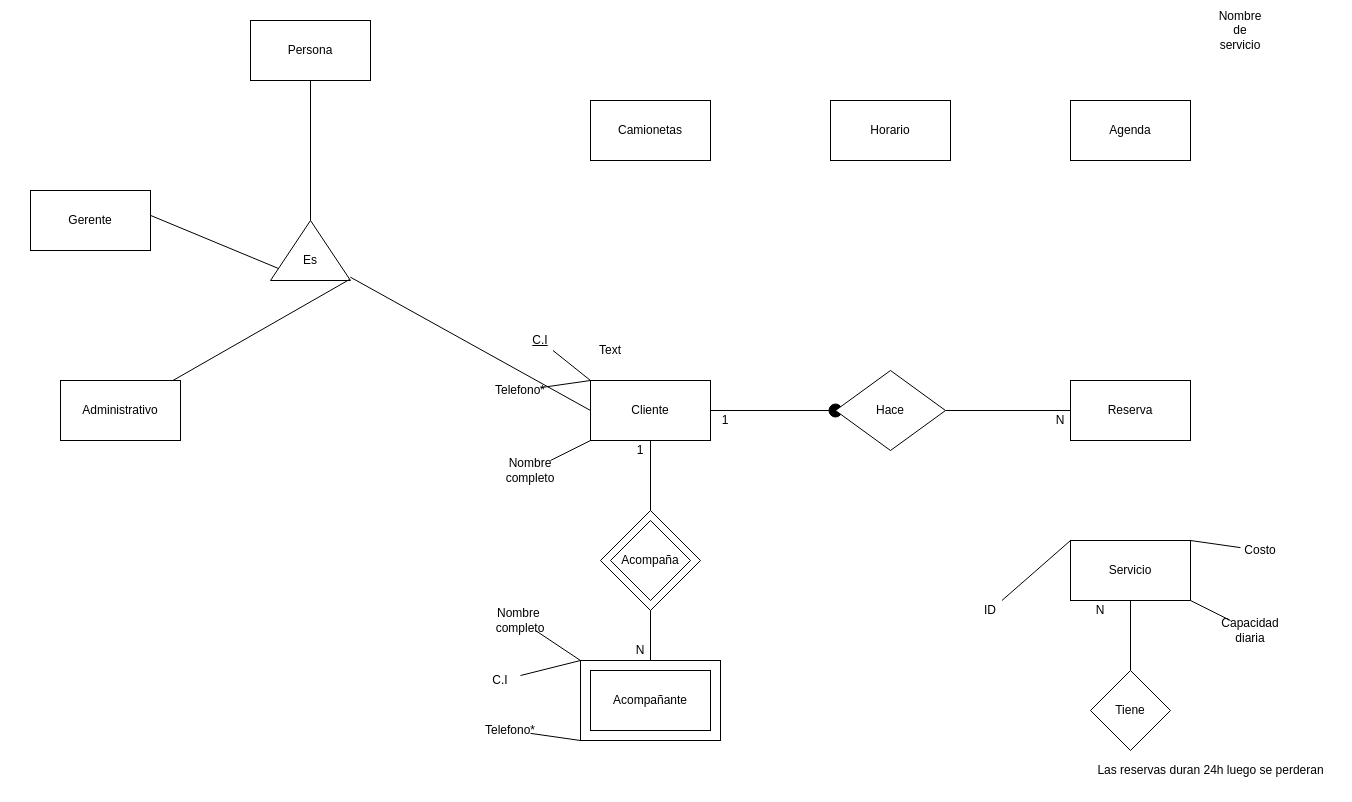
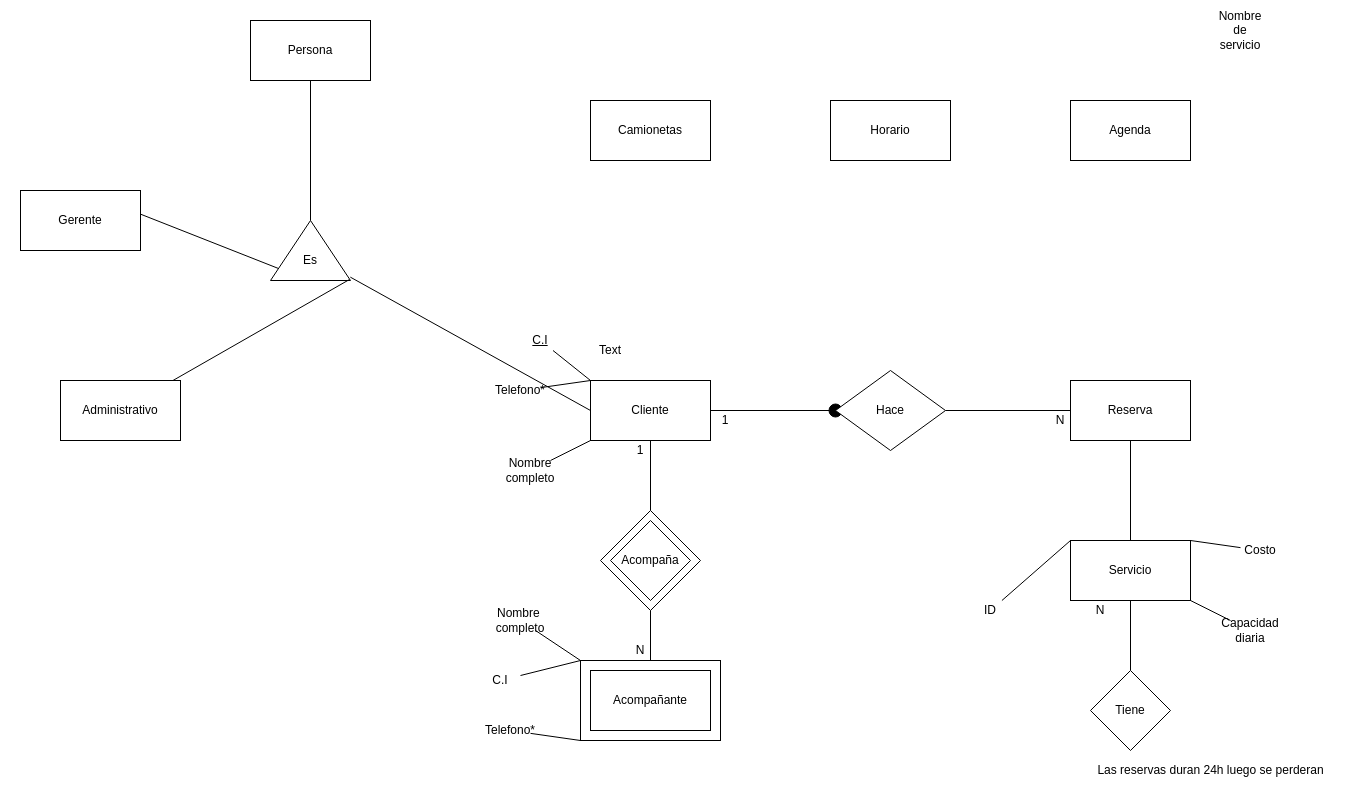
  <mxCell id="0" />
  <mxCell id="1" parent="0" />
  <mxCell id="2" value="" style="edgeStyle=orthogonalEdgeStyle;rounded=0;orthogonalLoop=1;jettySize=auto;html=1;endArrow=oval;endFill=1;endSize=13;" parent="1" source="3" target="5" edge="1"><mxGeometry relative="1" as="geometry" /></mxCell>
  <mxCell id="3" value="Cliente" style="rounded=0;whiteSpace=wrap;html=1;" parent="1" vertex="1"><mxGeometry x="590" y="380" width="120" height="60" as="geometry" /></mxCell>
  <mxCell id="4" value="" style="edgeStyle=orthogonalEdgeStyle;rounded=0;orthogonalLoop=1;jettySize=auto;html=1;endArrow=none;endFill=0;" parent="1" source="5" target="6" edge="1"><mxGeometry relative="1" as="geometry" /></mxCell>
  <mxCell id="5" value="Hace" style="rhombus;whiteSpace=wrap;html=1;rounded=0;" parent="1" vertex="1"><mxGeometry x="835" y="370" width="110" height="80" as="geometry" /></mxCell>
  <mxCell id="6" value="Reserva" style="whiteSpace=wrap;html=1;rounded=0;" parent="1" vertex="1"><mxGeometry x="1070" y="380" width="120" height="60" as="geometry" /></mxCell>
  <mxCell id="7" value="1" style="text;html=1;strokeColor=none;fillColor=none;align=center;verticalAlign=middle;whiteSpace=wrap;rounded=0;" parent="1" vertex="1"><mxGeometry x="710" y="410" width="30" height="20" as="geometry" /></mxCell>
  <mxCell id="8" value="N" style="text;html=1;strokeColor=none;fillColor=none;align=center;verticalAlign=middle;whiteSpace=wrap;rounded=0;" parent="1" vertex="1"><mxGeometry x="1040" y="410" width="40" height="20" as="geometry" /></mxCell>
+ <mxCell id="9" value="" style="edgeStyle=orthogonalEdgeStyle;rounded=0;orthogonalLoop=1;jettySize=auto;html=1;endArrow=none;endFill=0;endSize=13;strokeWidth=1;" edge="1" parent="1" source="10" target="6"><mxGeometry relative="1" as="geometry" /></mxCell>
  <mxCell id="10" value="Servicio" style="rounded=0;whiteSpace=wrap;html=1;" parent="1" vertex="1"><mxGeometry x="1070" y="540" width="120" height="60" as="geometry" /></mxCell>
  <mxCell id="11" value="Camionetas" style="rounded=0;whiteSpace=wrap;html=1;" parent="1" vertex="1"><mxGeometry x="590" y="100" width="120" height="60" as="geometry" /></mxCell>
  <mxCell id="12" value="Acompañante" style="rounded=0;whiteSpace=wrap;html=1;" parent="1" vertex="1"><mxGeometry x="590" y="670" width="120" height="60" as="geometry" /></mxCell>
  <mxCell id="13" value="Acompaña" style="rhombus;whiteSpace=wrap;html=1;rounded=0;" parent="1" vertex="1"><mxGeometry x="610" y="520" width="80" height="80" as="geometry" /></mxCell>
  <mxCell id="14" value="" style="edgeStyle=orthogonalEdgeStyle;rounded=0;orthogonalLoop=1;jettySize=auto;html=1;endArrow=none;endFill=0;" parent="1" source="16" target="17" edge="1"><mxGeometry relative="1" as="geometry" /></mxCell>
  <mxCell id="15" value="" style="edgeStyle=orthogonalEdgeStyle;rounded=0;orthogonalLoop=1;jettySize=auto;html=1;endArrow=none;endFill=0;" parent="1" source="16" target="3" edge="1"><mxGeometry relative="1" as="geometry" /></mxCell>
  <mxCell id="16" value="" style="rhombus;whiteSpace=wrap;html=1;fillColor=none;" parent="1" vertex="1"><mxGeometry x="600" y="510" width="100" height="100" as="geometry" /></mxCell>
  <mxCell id="17" value="" style="rounded=0;whiteSpace=wrap;html=1;fillColor=none;" parent="1" vertex="1"><mxGeometry x="580" y="660" width="140" height="80" as="geometry" /></mxCell>
  <mxCell id="18" value="1" style="text;html=1;strokeColor=none;fillColor=none;align=center;verticalAlign=middle;whiteSpace=wrap;rounded=0;" parent="1" vertex="1"><mxGeometry x="620" y="440" width="40" height="20" as="geometry" /></mxCell>
  <mxCell id="19" value="N" style="text;html=1;strokeColor=none;fillColor=none;align=center;verticalAlign=middle;whiteSpace=wrap;rounded=0;" parent="1" vertex="1"><mxGeometry x="620" y="640" width="40" height="20" as="geometry" /></mxCell>
  <mxCell id="20" value="Agenda" style="rounded=0;whiteSpace=wrap;html=1;" parent="1" vertex="1"><mxGeometry x="1070" y="100" width="120" height="60" as="geometry" /></mxCell>
  <mxCell id="21" value="Las reservas duran 24h luego se perderan" style="text;html=1;align=center;verticalAlign=middle;resizable=0;points=[];autosize=1;" parent="1" vertex="1"><mxGeometry x="1090" y="760" width="240" height="20" as="geometry" /></mxCell>
  <mxCell id="22" value="" style="endArrow=none;html=1;exitX=0;exitY=0;exitDx=0;exitDy=0;" parent="1" source="3" target="23" edge="1"><mxGeometry width="50" height="50" relative="1" as="geometry"><mxPoint x="540" y="380" as="sourcePoint" /><mxPoint x="540" y="340" as="targetPoint" /></mxGeometry></mxCell>
  <mxCell id="23" value="C.I" style="text;html=1;strokeColor=none;fillColor=none;align=center;verticalAlign=middle;whiteSpace=wrap;rounded=0;fontStyle=4" parent="1" vertex="1"><mxGeometry x="520" y="330" width="40" height="20" as="geometry" /></mxCell>
  <mxCell id="24" value="" style="endArrow=none;html=1;exitX=0;exitY=1;exitDx=0;exitDy=0;" parent="1" source="3" target="25" edge="1"><mxGeometry width="50" height="50" relative="1" as="geometry"><mxPoint x="580" y="440" as="sourcePoint" /><mxPoint x="530" y="470" as="targetPoint" /></mxGeometry></mxCell>
  <mxCell id="25" value="Nombre completo" style="text;html=1;strokeColor=none;fillColor=none;align=center;verticalAlign=middle;whiteSpace=wrap;rounded=0;" parent="1" vertex="1"><mxGeometry x="510" y="460" width="40" height="20" as="geometry" /></mxCell>
  <mxCell id="26" value="" style="endArrow=none;html=1;" parent="1" target="27" edge="1"><mxGeometry width="50" height="50" relative="1" as="geometry"><mxPoint x="590" y="380" as="sourcePoint" /><mxPoint x="540" y="400" as="targetPoint" /></mxGeometry></mxCell>
  <mxCell id="27" value="Telefono*" style="text;html=1;strokeColor=none;fillColor=none;align=center;verticalAlign=middle;whiteSpace=wrap;rounded=0;" parent="1" vertex="1"><mxGeometry x="500" y="380" width="40" height="20" as="geometry" /></mxCell>
  <mxCell id="28" value="Horario" style="rounded=0;whiteSpace=wrap;html=1;" parent="1" vertex="1"><mxGeometry x="830" y="100" width="120" height="60" as="geometry" /></mxCell>
  <mxCell id="29" value="" style="edgeStyle=orthogonalEdgeStyle;rounded=0;orthogonalLoop=1;jettySize=auto;html=1;endArrow=none;endFill=0;" parent="1" source="30" target="10" edge="1"><mxGeometry relative="1" as="geometry" /></mxCell>
  <mxCell id="30" value="Tiene" style="rhombus;whiteSpace=wrap;html=1;rounded=0;" parent="1" vertex="1"><mxGeometry x="1090" y="670" width="80" height="80" as="geometry" /></mxCell>
  <mxCell id="31" value="N" style="text;html=1;strokeColor=none;fillColor=none;align=center;verticalAlign=middle;whiteSpace=wrap;rounded=0;" parent="1" vertex="1"><mxGeometry x="1080" y="600" width="40" height="20" as="geometry" /></mxCell>
  <mxCell id="32" value="" style="endArrow=none;html=1;exitX=0;exitY=0;exitDx=0;exitDy=0;" edge="1" parent="1" source="17" target="33"><mxGeometry width="50" height="50" relative="1" as="geometry"><mxPoint x="530" y="710" as="sourcePoint" /><mxPoint x="500" y="680" as="targetPoint" /></mxGeometry></mxCell>
  <mxCell id="33" value="C.I" style="text;html=1;strokeColor=none;fillColor=none;align=center;verticalAlign=middle;whiteSpace=wrap;rounded=0;" vertex="1" parent="1"><mxGeometry x="480" y="670" width="40" height="20" as="geometry" /></mxCell>
  <mxCell id="34" value="" style="endArrow=none;html=1;exitX=0;exitY=0;exitDx=0;exitDy=0;" edge="1" parent="1" source="17" target="35"><mxGeometry width="50" height="50" relative="1" as="geometry"><mxPoint x="530" y="660" as="sourcePoint" /><mxPoint x="580" y="610" as="targetPoint" /></mxGeometry></mxCell>
  <mxCell id="35" value="Nombre&amp;nbsp;&lt;br&gt;completo" style="text;html=1;strokeColor=none;fillColor=none;align=center;verticalAlign=middle;whiteSpace=wrap;rounded=0;" vertex="1" parent="1"><mxGeometry x="500" y="610" width="40" height="20" as="geometry" /></mxCell>
  <mxCell id="36" value="" style="endArrow=none;html=1;exitX=0;exitY=1;exitDx=0;exitDy=0;" edge="1" parent="1" source="17" target="37"><mxGeometry width="50" height="50" relative="1" as="geometry"><mxPoint x="530" y="710" as="sourcePoint" /><mxPoint x="580" y="660" as="targetPoint" /></mxGeometry></mxCell>
  <mxCell id="37" value="Telefono*" style="text;html=1;strokeColor=none;fillColor=none;align=center;verticalAlign=middle;whiteSpace=wrap;rounded=0;" vertex="1" parent="1"><mxGeometry x="490" y="720" width="40" height="20" as="geometry" /></mxCell>
  <mxCell id="38" value="" style="edgeStyle=orthogonalEdgeStyle;rounded=0;orthogonalLoop=1;jettySize=auto;html=1;endArrow=none;endFill=0;" edge="1" parent="1" source="39" target="40"><mxGeometry relative="1" as="geometry" /></mxCell>
  <mxCell id="39" value="Persona" style="rounded=0;whiteSpace=wrap;html=1;" vertex="1" parent="1"><mxGeometry x="250" y="20" width="120" height="60" as="geometry" /></mxCell>
  <mxCell id="40" value="" style="triangle;whiteSpace=wrap;html=1;rotation=-90;" vertex="1" parent="1"><mxGeometry x="280" y="210" width="60" height="80" as="geometry" /></mxCell>
  <mxCell id="41" value="" style="endArrow=none;html=1;exitX=0.2;exitY=0.1;exitDx=0;exitDy=0;exitPerimeter=0;entryX=0.5;entryY=0;entryDx=0;entryDy=0;" edge="1" parent="1" source="40" target="43"><mxGeometry width="50" height="50" relative="1" as="geometry"><mxPoint x="319.06" y="310" as="sourcePoint" /><mxPoint x="270.001" y="370" as="targetPoint" /></mxGeometry></mxCell>
  <mxCell id="42" value="" style="endArrow=none;html=1;entryX=0.017;entryY=0.988;entryDx=0;entryDy=0;entryPerimeter=0;" edge="1" parent="1" source="44" target="40"><mxGeometry width="50" height="50" relative="1" as="geometry"><mxPoint x="330" y="370" as="sourcePoint" /><mxPoint x="290" y="320" as="targetPoint" /></mxGeometry></mxCell>
- <mxCell id="43" value="Gerente" style="rounded=0;whiteSpace=wrap;html=1;" vertex="1" parent="1"><mxGeometry x="30" y="190" width="120" height="60" as="geometry" /></mxCell>
+ <mxCell id="43" value="Gerente" style="rounded=0;whiteSpace=wrap;html=1;" vertex="1" parent="1"><mxGeometry x="20" y="190" width="120" height="60" as="geometry" /></mxCell>
  <mxCell id="44" value="Administrativo" style="rounded=0;whiteSpace=wrap;html=1;" vertex="1" parent="1"><mxGeometry x="60" y="380" width="120" height="60" as="geometry" /></mxCell>
  <mxCell id="45" value="Text" style="text;html=1;strokeColor=none;fillColor=none;align=center;verticalAlign=middle;whiteSpace=wrap;rounded=0;" vertex="1" parent="1"><mxGeometry x="590" y="340" width="40" height="20" as="geometry" /></mxCell>
  <mxCell id="46" value="Es" style="text;html=1;strokeColor=none;fillColor=none;align=center;verticalAlign=middle;whiteSpace=wrap;rounded=0;" vertex="1" parent="1"><mxGeometry x="290" y="250" width="40" height="20" as="geometry" /></mxCell>
  <mxCell id="47" value="Nombre de servicio" style="text;html=1;strokeColor=none;fillColor=none;align=center;verticalAlign=middle;whiteSpace=wrap;rounded=0;" vertex="1" parent="1"><mxGeometry x="1220" y="20" width="40" height="20" as="geometry" /></mxCell>
  <mxCell id="48" value="" style="endArrow=none;html=1;strokeWidth=1;exitX=0;exitY=0;exitDx=0;exitDy=0;" edge="1" parent="1" source="10" target="53"><mxGeometry width="50" height="50" relative="1" as="geometry"><mxPoint x="1050" y="540" as="sourcePoint" /><mxPoint x="980" y="540" as="targetPoint" /></mxGeometry></mxCell>
  <mxCell id="49" value="" style="endArrow=none;html=1;strokeWidth=1;exitX=1;exitY=0;exitDx=0;exitDy=0;" edge="1" parent="1" source="10" target="50"><mxGeometry width="50" height="50" relative="1" as="geometry"><mxPoint x="1170" y="540" as="sourcePoint" /><mxPoint x="1230" y="540" as="targetPoint" /></mxGeometry></mxCell>
  <mxCell id="50" value="Costo" style="text;html=1;strokeColor=none;fillColor=none;align=center;verticalAlign=middle;whiteSpace=wrap;rounded=0;" vertex="1" parent="1"><mxGeometry x="1240" y="540" width="40" height="20" as="geometry" /></mxCell>
  <mxCell id="51" value="" style="endArrow=none;html=1;strokeWidth=1;exitX=1;exitY=1;exitDx=0;exitDy=0;" edge="1" parent="1" source="10" target="52"><mxGeometry width="50" height="50" relative="1" as="geometry"><mxPoint x="1170" y="700" as="sourcePoint" /><mxPoint x="1220" y="650" as="targetPoint" /></mxGeometry></mxCell>
  <mxCell id="52" value="Capacidad diaria" style="text;html=1;strokeColor=none;fillColor=none;align=center;verticalAlign=middle;whiteSpace=wrap;rounded=0;" vertex="1" parent="1"><mxGeometry x="1230" y="620" width="40" height="20" as="geometry" /></mxCell>
  <mxCell id="53" value="ID" style="text;html=1;strokeColor=none;fillColor=none;align=center;verticalAlign=middle;whiteSpace=wrap;rounded=0;" vertex="1" parent="1"><mxGeometry x="970" y="600" width="40" height="20" as="geometry" /></mxCell>
  <mxCell id="54" value="" style="endArrow=none;html=1;strokeWidth=1;exitX=0.056;exitY=0.998;exitDx=0;exitDy=0;exitPerimeter=0;entryX=0;entryY=0.5;entryDx=0;entryDy=0;" edge="1" parent="1" source="40" target="3"><mxGeometry width="50" height="50" relative="1" as="geometry"><mxPoint x="380" y="350" as="sourcePoint" /><mxPoint x="430" y="300" as="targetPoint" /></mxGeometry></mxCell>
  <mxCell id="55" style="edgeStyle=orthogonalEdgeStyle;rounded=0;orthogonalLoop=1;jettySize=auto;html=1;exitX=0;exitY=0.5;exitDx=0;exitDy=0;endArrow=none;endFill=0;endSize=13;strokeWidth=1;" edge="1" parent="1" source="40" target="40"><mxGeometry relative="1" as="geometry" /></mxCell>
